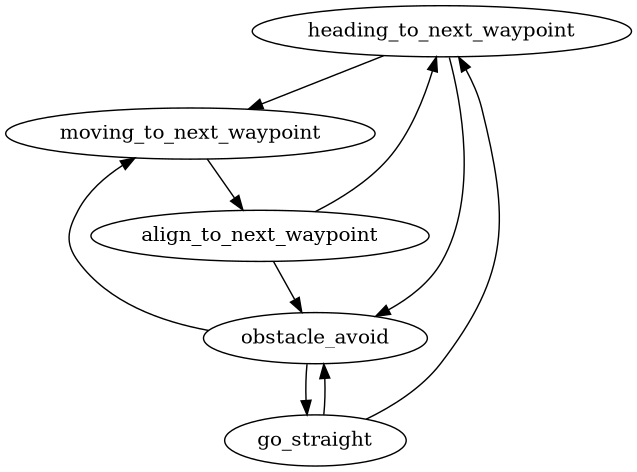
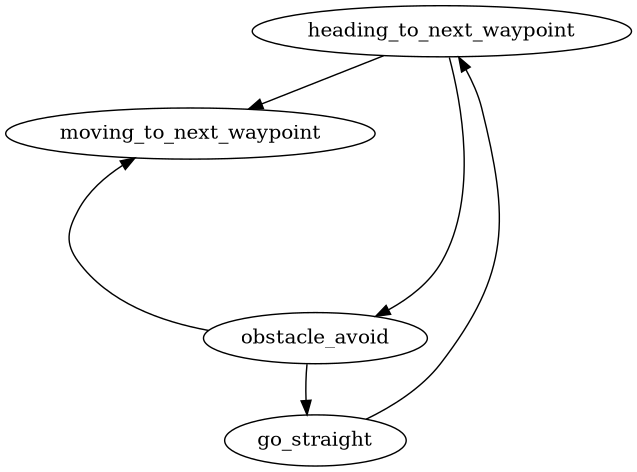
  digraph {
    n1 [label=heading_to_next_waypoint]
    n2 [label=moving_to_next_waypoint]
    n3 [label=obstacle_avoid]
-   n4 [label=align_to_next_waypoint]
    n5 [label=go_straight]
    n1 -> n2
    n1 -> n3
-   n2 -> n4
    n3 -> n2
    n3 -> n5
-   n4 -> n1
-   n4 -> n3
    n5 -> n1
-   n5 -> n3
  }
